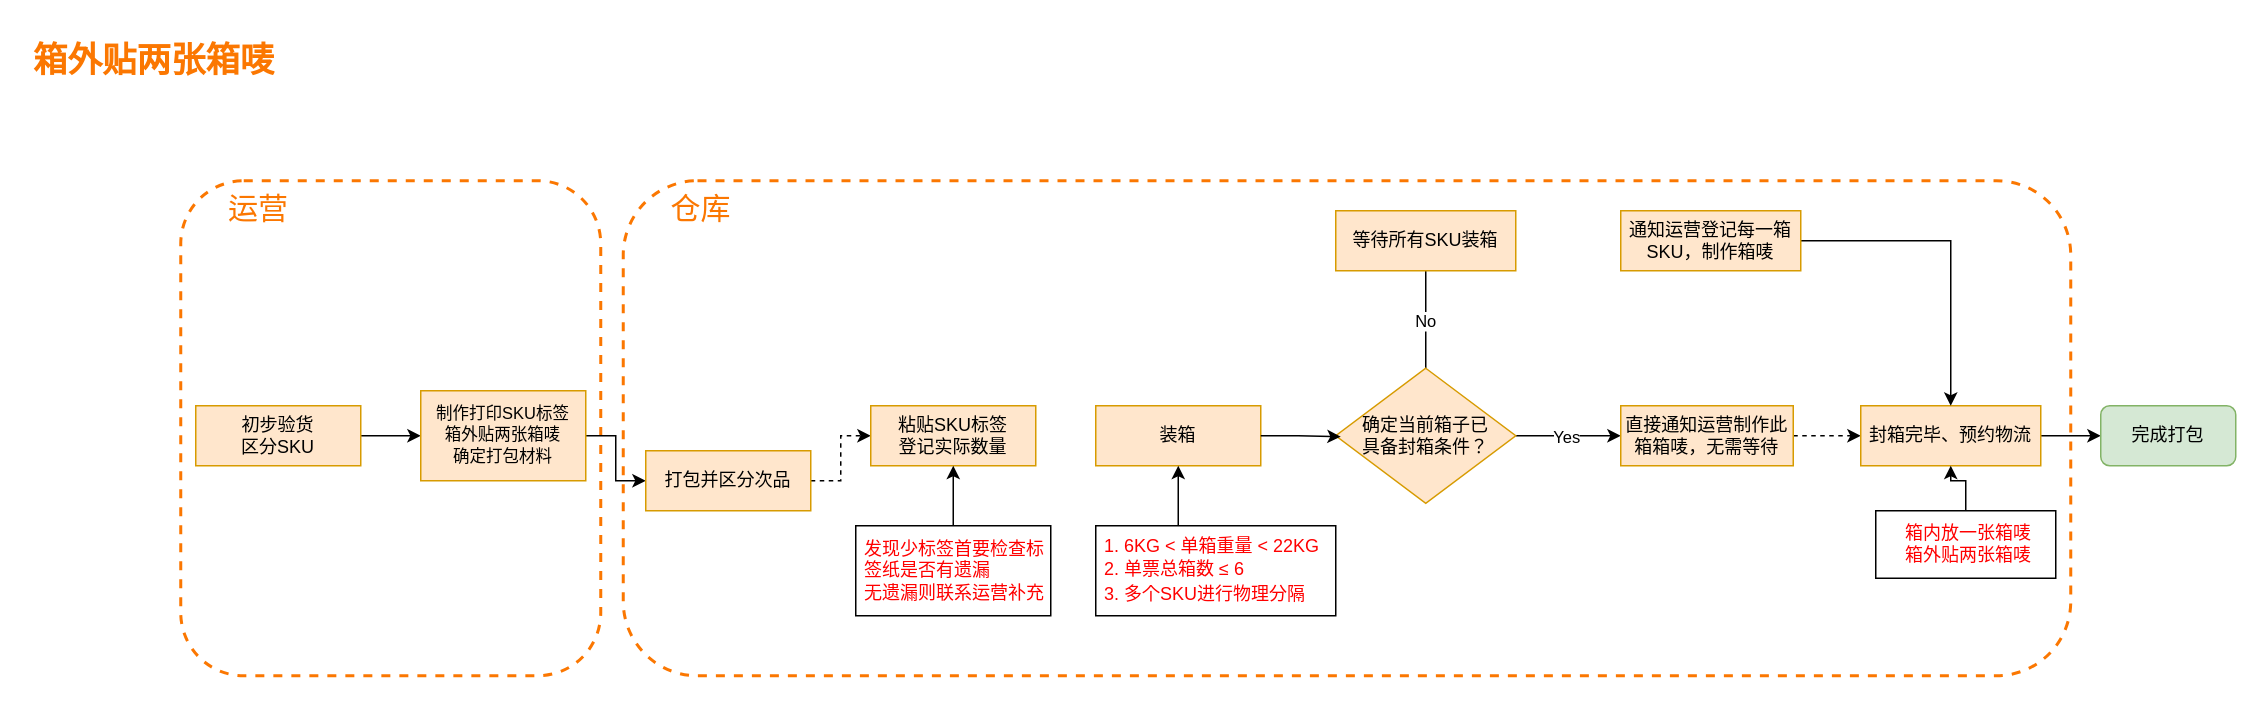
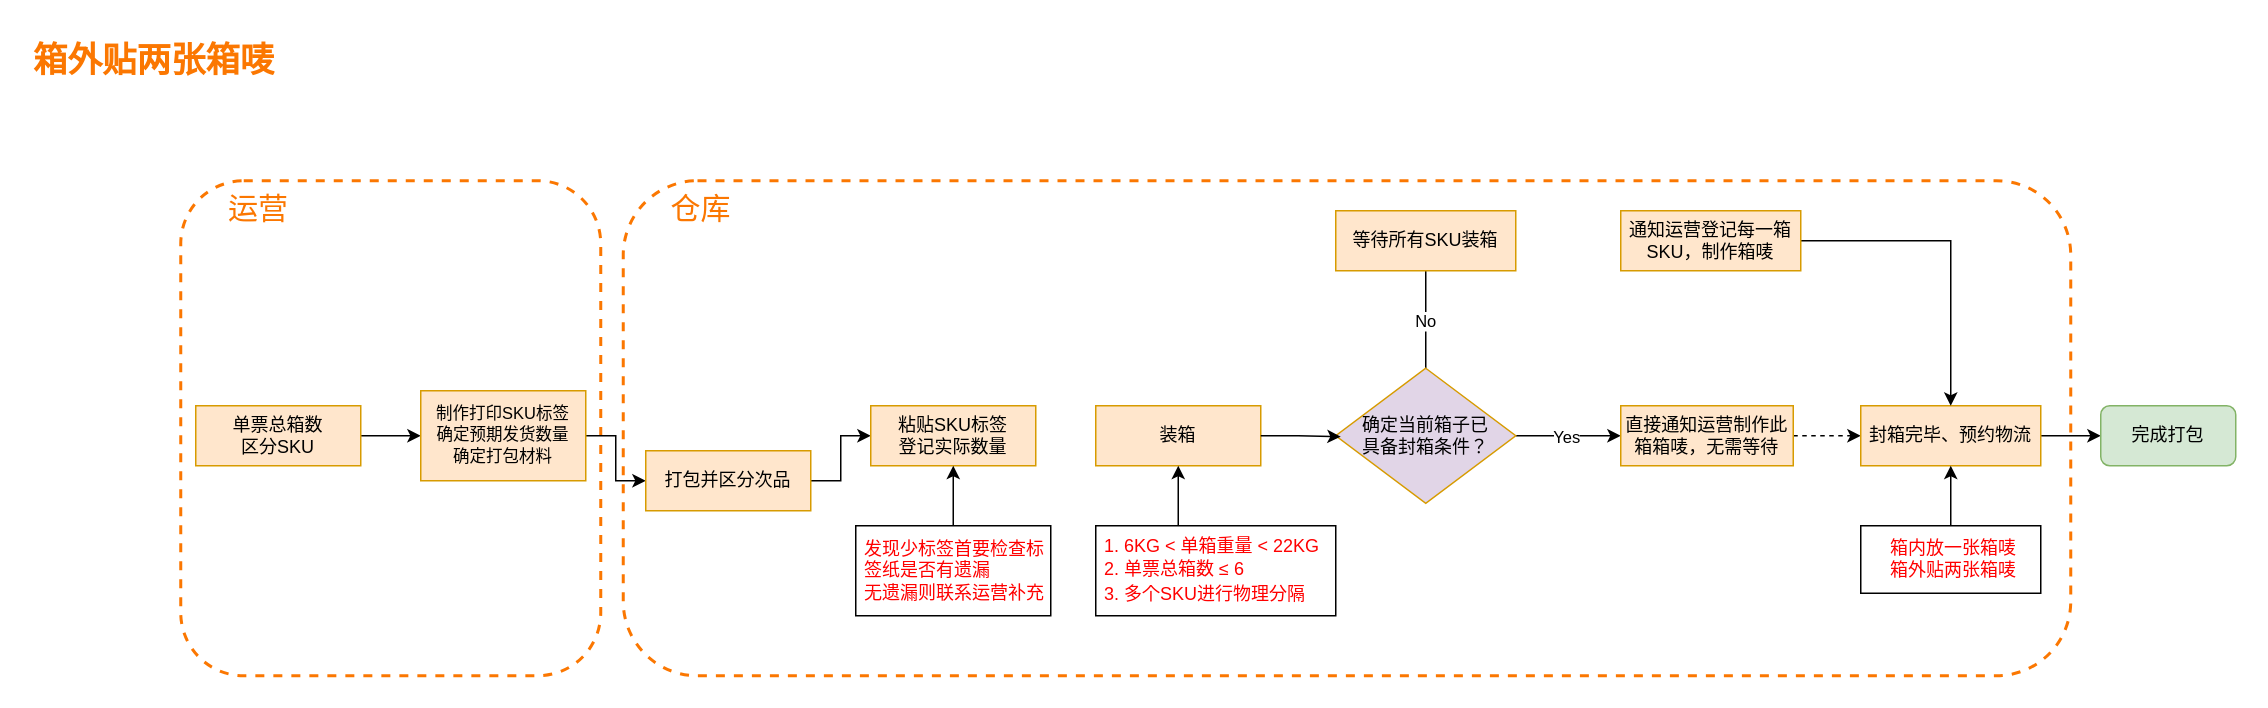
  <mxCell id="0" />
  <mxCell id="1" parent="0" />
  <mxCell id="2" value="仓库" style="rounded=1;whiteSpace=wrap;dashed=1;strokeColor=#fb7701;fillColor=none;strokeWidth=2;fontColor=#fb7701;fontSize=20;labelPosition=center;verticalLabelPosition=middle;align=left;verticalAlign=top;spacingLeft=30;" parent="1" vertex="1"><mxGeometry x="415" y="120" width="965" height="330" as="geometry" /></mxCell>
  <mxCell id="3" value="运营" style="rounded=1;whiteSpace=wrap;dashed=1;strokeColor=#fb7701;fillColor=none;strokeWidth=2;fontColor=#fb7701;fontSize=20;labelPosition=center;verticalLabelPosition=middle;align=left;verticalAlign=top;spacingLeft=30;" parent="1" vertex="1"><mxGeometry x="120" y="120" width="280" height="330" as="geometry" /></mxCell>
  <mxCell id="4" value="&lt;font style=&quot;font-size: 23px;&quot;&gt;箱外贴两张箱唛&lt;/font&gt;" style="text;html=1;whiteSpace=wrap;overflow=hidden;rounded=0;fontColor=#fb7701;fontStyle=1;spacingTop=0;spacing=2;spacingLeft=0;spacingRight=0;textShadow=0;" parent="1" vertex="1"><mxGeometry x="20" y="20" width="180" height="90" as="geometry" /></mxCell>
  <mxCell id="5" value="" style="edgeStyle=orthogonalEdgeStyle;rounded=0;orthogonalLoop=1;jettySize=auto;html=1;" parent="1" source="6" target="8" edge="1"><mxGeometry relative="1" as="geometry" /></mxCell>
- <mxCell id="6" value="初步验货&lt;div&gt;区分SKU&lt;/div&gt;" style="whiteSpace=wrap;html=1;rounded=0;fillColor=#ffe6cc;strokeColor=#d79b00;" parent="1" vertex="1"><mxGeometry x="130" y="270" width="110" height="40" as="geometry" /></mxCell>
+ <mxCell id="6" value="单票总箱数&lt;div&gt;区分SKU&lt;/div&gt;" style="whiteSpace=wrap;html=1;rounded=0;fillColor=#ffe6cc;strokeColor=#d79b00;" parent="1" vertex="1"><mxGeometry x="130" y="270" width="110" height="40" as="geometry" /></mxCell>
  <mxCell id="7" style="edgeStyle=orthogonalEdgeStyle;rounded=0;orthogonalLoop=1;jettySize=auto;html=1;" parent="1" source="8" target="10" edge="1"><mxGeometry relative="1" as="geometry" /></mxCell>
- <mxCell id="8" value="&lt;font style=&quot;font-size: 11px;&quot;&gt;制作打印SKU标签&lt;/font&gt;&lt;div style=&quot;font-size: 11px; line-height: 140%;&quot;&gt;&lt;font style=&quot;font-size: 11px;&quot;&gt;箱外贴两张箱唛&lt;/font&gt;&lt;/div&gt;&lt;div style=&quot;font-size: 11px; line-height: 140%;&quot;&gt;&lt;font style=&quot;font-size: 11px;&quot;&gt;确定打包材料&lt;/font&gt;&lt;/div&gt;" style="whiteSpace=wrap;html=1;rounded=0;fillColor=#ffe6cc;strokeColor=#d79b00;fontSize=9;align=center;" parent="1" vertex="1"><mxGeometry x="280" y="260" width="110" height="60" as="geometry" /></mxCell>
- <mxCell id="9" value="" style="edgeStyle=orthogonalEdgeStyle;rounded=0;orthogonalLoop=1;jettySize=auto;html=1;dashed=1;" parent="1" source="10" target="11" edge="1"><mxGeometry relative="1" as="geometry" /></mxCell>
+ <mxCell id="8" value="&lt;font style=&quot;font-size: 11px;&quot;&gt;制作打印SKU标签&lt;/font&gt;&lt;div style=&quot;font-size: 11px; line-height: 140%;&quot;&gt;&lt;font style=&quot;font-size: 11px;&quot;&gt;确定预期发货数量&lt;/font&gt;&lt;/div&gt;&lt;div style=&quot;font-size: 11px; line-height: 140%;&quot;&gt;&lt;font style=&quot;font-size: 11px;&quot;&gt;确定打包材料&lt;/font&gt;&lt;/div&gt;" style="whiteSpace=wrap;html=1;rounded=0;fillColor=#ffe6cc;strokeColor=#d79b00;fontSize=9;align=center;" parent="1" vertex="1"><mxGeometry x="280" y="260" width="110" height="60" as="geometry" /></mxCell>
+ <mxCell id="9" value="" style="edgeStyle=orthogonalEdgeStyle;rounded=0;orthogonalLoop=1;jettySize=auto;html=1;" parent="1" source="10" target="11" edge="1"><mxGeometry relative="1" as="geometry" /></mxCell>
  <mxCell id="10" value="打包并区分次品" style="whiteSpace=wrap;html=1;rounded=0;fillColor=#ffe6cc;strokeColor=#d79b00;" parent="1" vertex="1"><mxGeometry x="430" y="300" width="110" height="40" as="geometry" /></mxCell>
  <mxCell id="11" value="粘贴SKU标签&lt;div&gt;登记实际数量&lt;/div&gt;" style="whiteSpace=wrap;html=1;rounded=0;fillColor=#ffe6cc;strokeColor=#d79b00;" parent="1" vertex="1"><mxGeometry x="580" y="270" width="110" height="40" as="geometry" /></mxCell>
  <mxCell id="12" value="装箱" style="whiteSpace=wrap;html=1;rounded=0;fillColor=#ffe6cc;strokeColor=#d79b00;" parent="1" vertex="1"><mxGeometry x="730" y="270" width="110" height="40" as="geometry" /></mxCell>
  <mxCell id="13" style="edgeStyle=orthogonalEdgeStyle;rounded=0;orthogonalLoop=1;jettySize=auto;html=1;" parent="1" source="14" target="12" edge="1"><mxGeometry relative="1" as="geometry"><Array as="points"><mxPoint x="785" y="340" /><mxPoint x="785" y="340" /></Array></mxGeometry></mxCell>
  <mxCell id="14" value="&lt;font style=&quot;font-size: 12px;&quot;&gt;1. 6KG &amp;lt; 单箱重量 &amp;lt; 22KG&lt;/font&gt;&lt;div style=&quot;line-height: 140%;&quot;&gt;&lt;font style=&quot;font-size: 12px;&quot;&gt;2. 单票总箱数&amp;nbsp;&lt;span style=&quot;background-color: rgb(255, 255, 255); white-space: pre-wrap;&quot;&gt;&lt;font face=&quot;Helvetica&quot;&gt;≤&lt;/font&gt;&lt;/span&gt;&lt;span style=&quot;background-color: rgb(255, 255, 255); font-family: -apple-system, BlinkMacSystemFont, &amp;quot;Segoe UI&amp;quot;, &amp;quot;Noto Sans&amp;quot;, Helvetica, Arial, sans-serif, &amp;quot;Apple Color Emoji&amp;quot;, &amp;quot;Segoe UI Emoji&amp;quot;; white-space: pre-wrap;&quot;&gt; &lt;/span&gt;&lt;span style=&quot;background-color: rgb(255, 255, 255); white-space: pre-wrap;&quot;&gt;&lt;font face=&quot;Helvetica&quot; style=&quot;font-size: 12px;&quot;&gt;6&lt;/font&gt;&lt;/span&gt;&lt;/font&gt;&lt;/div&gt;&lt;div style=&quot;line-height: 140%;&quot;&gt;&lt;font style=&quot;font-size: 12px;&quot;&gt;&lt;span style=&quot;background-color: rgb(255, 255, 255); white-space: pre-wrap;&quot;&gt;&lt;font face=&quot;Helvetica&quot; style=&quot;font-size: 12px;&quot;&gt;3. 多个SKU进行物理分隔&lt;/font&gt;&lt;/span&gt;&lt;/font&gt;&lt;/div&gt;" style="whiteSpace=wrap;html=1;align=left;spacingLeft=4;fontColor=#FF0000;" parent="1" vertex="1"><mxGeometry x="730" y="350" width="160" height="60" as="geometry" /></mxCell>
  <mxCell id="15" value="" style="edgeStyle=orthogonalEdgeStyle;rounded=0;orthogonalLoop=1;jettySize=auto;html=1;" parent="1" source="19" target="22" edge="1"><mxGeometry relative="1" as="geometry" /></mxCell>
  <mxCell id="16" value="Yes" style="edgeLabel;html=1;align=center;verticalAlign=middle;resizable=0;points=[];" parent="15" vertex="1" connectable="0"><mxGeometry x="-0.062" relative="1" as="geometry"><mxPoint as="offset" /></mxGeometry></mxCell>
  <mxCell id="17" value="" style="edgeStyle=orthogonalEdgeStyle;rounded=0;orthogonalLoop=1;jettySize=auto;html=1;endArrow=none;" parent="1" source="19" target="23" edge="1"><mxGeometry relative="1" as="geometry" /></mxCell>
  <mxCell id="18" value="No" style="edgeLabel;html=1;align=center;verticalAlign=middle;resizable=0;points=[];" parent="17" vertex="1" connectable="0"><mxGeometry x="-0.011" y="2" relative="1" as="geometry"><mxPoint x="1" as="offset" /></mxGeometry></mxCell>
- <mxCell id="19" value="确定当前箱子&lt;span style=&quot;background-color: initial;&quot;&gt;已&lt;/span&gt;&lt;div&gt;&lt;span style=&quot;background-color: initial;&quot;&gt;具备封箱条件？&lt;/span&gt;&lt;/div&gt;" style="rhombus;whiteSpace=wrap;html=1;fillColor=#ffe6cc;strokeColor=#d79b00;" parent="1" vertex="1"><mxGeometry x="890" y="245" width="120" height="90" as="geometry" /></mxCell>
+ <mxCell id="19" value="确定当前箱子&lt;span style=&quot;background-color: initial;&quot;&gt;已&lt;/span&gt;&lt;div&gt;&lt;span style=&quot;background-color: initial;&quot;&gt;具备封箱条件？&lt;/span&gt;&lt;/div&gt;" style="rhombus;whiteSpace=wrap;html=1;fillColor=#e1d5e7;strokeColor=#d79b00;" parent="1" vertex="1"><mxGeometry x="890" y="245" width="120" height="90" as="geometry" /></mxCell>
  <mxCell id="20" style="edgeStyle=orthogonalEdgeStyle;rounded=0;orthogonalLoop=1;jettySize=auto;html=1;entryX=0.028;entryY=0.507;entryDx=0;entryDy=0;entryPerimeter=0;" parent="1" source="12" target="19" edge="1"><mxGeometry relative="1" as="geometry" /></mxCell>
  <mxCell id="21" value="" style="edgeStyle=orthogonalEdgeStyle;rounded=0;orthogonalLoop=1;jettySize=auto;html=1;dashed=1;" parent="1" source="22" target="25" edge="1"><mxGeometry relative="1" as="geometry" /></mxCell>
  <mxCell id="22" value="直接通知运营&lt;span style=&quot;background-color: initial;&quot;&gt;制作此箱箱唛，无需等待&lt;/span&gt;" style="whiteSpace=wrap;html=1;fillColor=#ffe6cc;strokeColor=#d79b00;" parent="1" vertex="1"><mxGeometry x="1080" y="270" width="115" height="40" as="geometry" /></mxCell>
  <mxCell id="23" value="等待所有SKU装箱" style="whiteSpace=wrap;html=1;fillColor=#ffe6cc;strokeColor=#d79b00;" parent="1" vertex="1"><mxGeometry x="890" y="140" width="120" height="40" as="geometry" /></mxCell>
  <mxCell id="24" style="edgeStyle=orthogonalEdgeStyle;rounded=0;orthogonalLoop=1;jettySize=auto;html=1;" parent="1" source="25" target="28" edge="1"><mxGeometry relative="1" as="geometry" /></mxCell>
  <mxCell id="25" value="封箱完毕、预约物流" style="whiteSpace=wrap;html=1;fillColor=#ffe6cc;strokeColor=#d79b00;" parent="1" vertex="1"><mxGeometry x="1240" y="270" width="120" height="40" as="geometry" /></mxCell>
  <mxCell id="26" style="edgeStyle=orthogonalEdgeStyle;rounded=0;orthogonalLoop=1;jettySize=auto;html=1;" parent="1" source="27" target="25" edge="1"><mxGeometry relative="1" as="geometry" /></mxCell>
  <mxCell id="27" value="通知运营登记每一箱SKU，制作箱唛" style="whiteSpace=wrap;html=1;fillColor=#ffe6cc;strokeColor=#d79b00;" parent="1" vertex="1"><mxGeometry x="1080" y="140" width="120" height="40" as="geometry" /></mxCell>
  <mxCell id="28" value="完成打包" style="rounded=1;whiteSpace=wrap;html=1;fillColor=#d5e8d4;strokeColor=#82b366;" parent="1" vertex="1"><mxGeometry x="1400" y="270" width="90" height="40" as="geometry" /></mxCell>
  <mxCell id="29" style="edgeStyle=orthogonalEdgeStyle;rounded=0;orthogonalLoop=1;jettySize=auto;html=1;" parent="1" source="30" target="25" edge="1"><mxGeometry relative="1" as="geometry" /></mxCell>
- <mxCell id="30" value="箱内放一张箱唛&lt;div style=&quot;line-height: 140%;&quot;&gt;箱外贴两张箱唛&lt;/div&gt;" style="whiteSpace=wrap;html=1;align=center;spacingLeft=4;fontColor=#FF0000;" parent="1" vertex="1"><mxGeometry x="1250" y="340" width="120" height="45" as="geometry" /></mxCell>
+ <mxCell id="30" value="箱内放一张箱唛&lt;div style=&quot;line-height: 140%;&quot;&gt;箱外贴两张箱唛&lt;/div&gt;" style="whiteSpace=wrap;html=1;align=center;spacingLeft=4;fontColor=#FF0000;" parent="1" vertex="1"><mxGeometry x="1240" y="350" width="120" height="45" as="geometry" /></mxCell>
  <mxCell id="31" style="edgeStyle=orthogonalEdgeStyle;rounded=0;orthogonalLoop=1;jettySize=auto;html=1;" edge="1" parent="1" source="32" target="11"><mxGeometry relative="1" as="geometry" /></mxCell>
  <mxCell id="32" value="发现少标签首要检查标签纸是否有遗漏&lt;div&gt;无遗漏则联系运营补充&lt;/div&gt;" style="whiteSpace=wrap;html=1;align=left;spacingLeft=4;fontColor=#FF0000;" vertex="1" parent="1"><mxGeometry x="570" y="350" width="130" height="60" as="geometry" /></mxCell>
